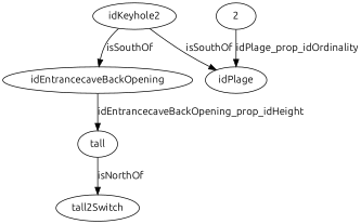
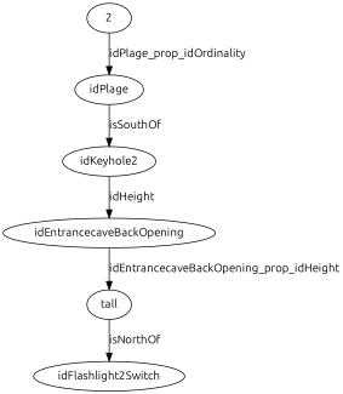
  strict digraph {
    fontname=Ubuntu
    node [fontname=Ubuntu]
    edge [edge_type=relationship fontname=Ubuntu]
    idKeyhole2 [node_type=entity_node root=root]
    idPlage
    idEntrancecaveBackOpening
    tall
    2
-   idFlashlight2Switch [label=tall2Switch]
-   idKeyhole2 -> idPlage [label=isSouthOf]
-   idKeyhole2 -> idEntrancecaveBackOpening [label=isSouthOf]
+   idFlashlight2Switch
+   idPlage -> idKeyhole2 [label=isSouthOf]
+   idKeyhole2 -> idEntrancecaveBackOpening [label=idHeight]
    idEntrancecaveBackOpening -> tall [edge_type=property label=idEntrancecaveBackOpening_prop_idHeight]
    tall -> idFlashlight2Switch [label=isNorthOf]
    2 -> idPlage [edge_type=property label=idPlage_prop_idOrdinality]
  }
